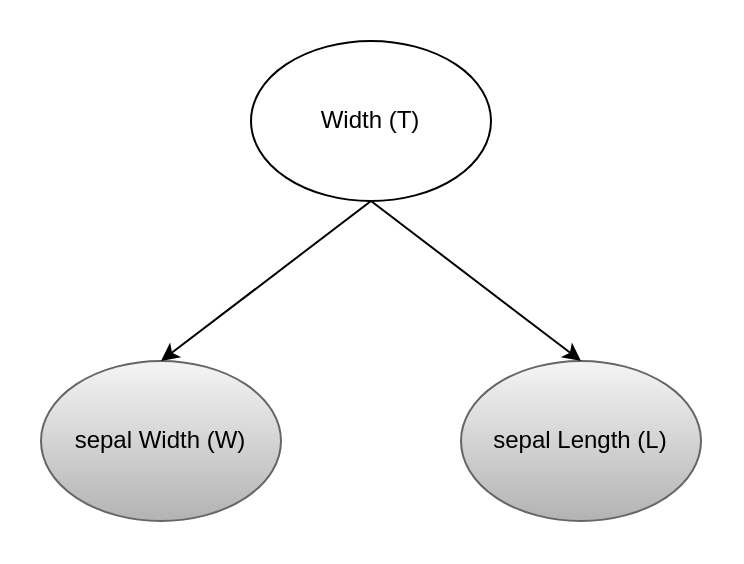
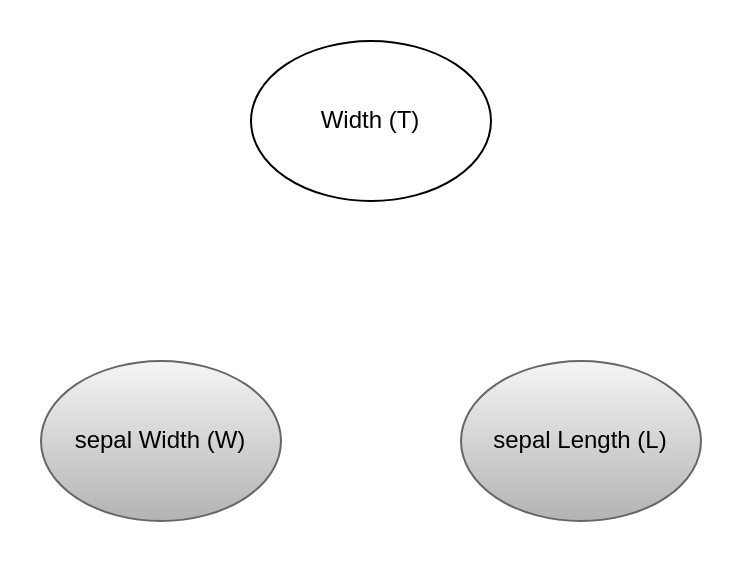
  <mxCell id="0" />
  <mxCell id="1" parent="0" />
  <mxCell id="2" value="sepal Width (W)" style="ellipse;whiteSpace=wrap;html=1;gradientColor=#b3b3b3;fillColor=#f5f5f5;strokeColor=#666666;" vertex="1" parent="1"><mxGeometry x="20" y="180" width="120" height="80" as="geometry" /></mxCell>
  <mxCell id="3" value="sepal Length (L)" style="ellipse;whiteSpace=wrap;html=1;gradientColor=#b3b3b3;fillColor=#f5f5f5;strokeColor=#666666;" vertex="1" parent="1"><mxGeometry x="230" y="180" width="120" height="80" as="geometry" /></mxCell>
  <mxCell id="4" value="Width (T)" style="ellipse;whiteSpace=wrap;html=1;" vertex="1" parent="1"><mxGeometry x="125" y="20" width="120" height="80" as="geometry" /></mxCell>
- <mxCell id="5" value="" style="endArrow=classic;html=1;exitX=0.5;exitY=1;exitDx=0;exitDy=0;entryX=0.5;entryY=0;entryDx=0;entryDy=0;" edge="1" parent="1" source="4" target="2"><mxGeometry width="50" height="50" relative="1" as="geometry"><mxPoint x="-40" y="380" as="sourcePoint" /><mxPoint x="10" y="330" as="targetPoint" /></mxGeometry></mxCell>
- <mxCell id="6" value="" style="endArrow=classic;html=1;exitX=0.5;exitY=1;exitDx=0;exitDy=0;entryX=0.5;entryY=0;entryDx=0;entryDy=0;" edge="1" parent="1" source="4" target="3"><mxGeometry width="50" height="50" relative="1" as="geometry"><mxPoint x="-40" y="380" as="sourcePoint" /><mxPoint x="10" y="330" as="targetPoint" /></mxGeometry></mxCell>
